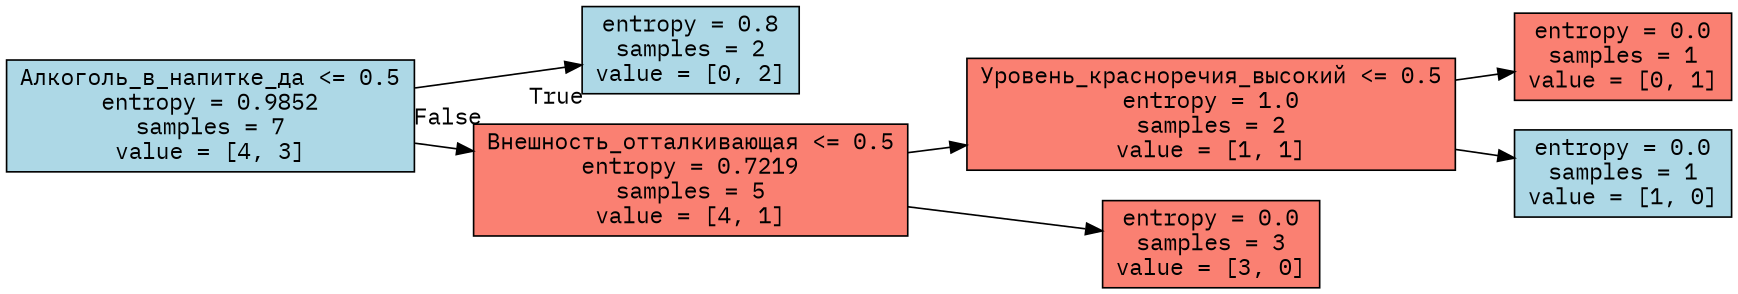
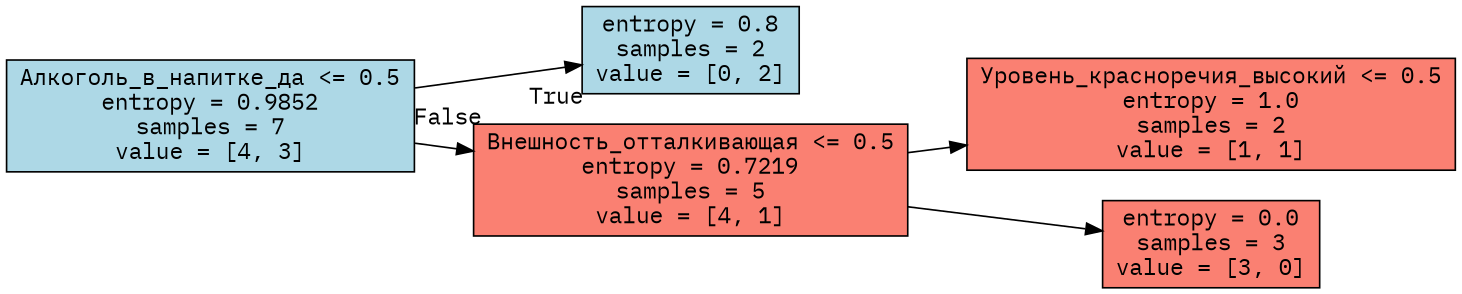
  digraph {
    fontname="IBM Plex Mono"
    rankdir=LR
    node [color=black fillcolor=salmon fontname="IBM Plex Mono" shape=box style=filled]
    edge [fontname="IBM Plex Mono"]
    n1 [fillcolor=lightblue label="Алкоголь_в_напитке_да <= 0.5\nentropy = 0.9852\nsamples = 7\nvalue = [4, 3]"]
    n2 [fillcolor=lightblue label="entropy = 0.8\nsamples = 2\nvalue = [0, 2]"]
    n3 [label="Внешность_отталкивающая <= 0.5\nentropy = 0.7219\nsamples = 5\nvalue = [4, 1]"]
    n4 [label="Уровень_красноречия_высокий <= 0.5\nentropy = 1.0\nsamples = 2\nvalue = [1, 1]"]
    n5 [label="entropy = 0.0\nsamples = 3\nvalue = [3, 0]"]
-   n6 [label="entropy = 0.0\nsamples = 1\nvalue = [0, 1]"]
-   n7 [fillcolor=lightblue label="entropy = 0.0\nsamples = 1\nvalue = [1, 0]"]
    n1 -> n2 [headlabel=True labelangle=45 labeldistance=2.5]
    n1 -> n3 [headlabel=False labelangle=-45 labeldistance=2.5]
    n3 -> n4
    n3 -> n5
-   n4 -> n6
-   n4 -> n7
  }
